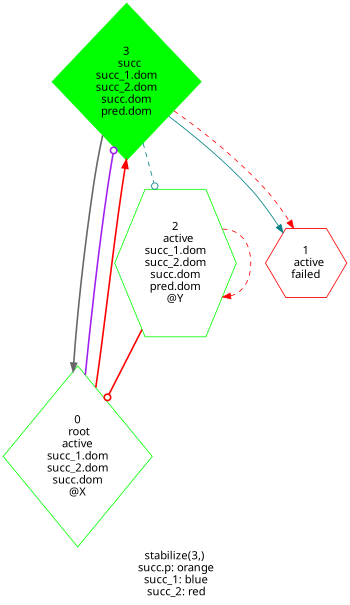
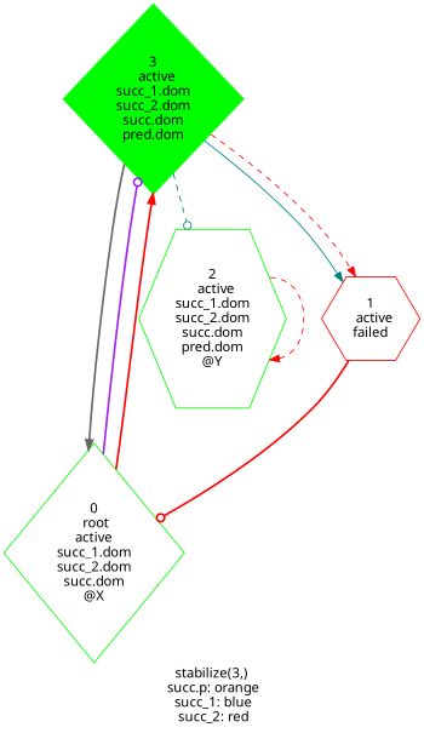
  digraph {
    fontname="Noto Sans"
    label="stabilize(3,)\n succ.p: orange\n succ_1: blue\n succ_2: red"
    node [color=green fontname="Noto Sans" shape=diamond]
    edge [arrowhead=normal color=red fontname="Noto Sans" style=bold]
-   n1 [label="3\n  succ\nsucc_1.dom\nsucc_2.dom\nsucc.dom\npred.dom\n" style=filled]
+   n1 [label="3\n  active\nsucc_1.dom\nsucc_2.dom\nsucc.dom\npred.dom\n" style=filled]
    n2 [label="0\n root\nactive\nsucc_1.dom\nsucc_2.dom\nsucc.dom\n@X\n"]
    n3 [label="2\n  active\nsucc_1.dom\nsucc_2.dom\nsucc.dom\npred.dom\n@Y\n" shape=hexagon]
    n4 [color=red label="1\n  active\nfailed\n" shape=hexagon]
    n1 -> n2 [color=gray40]
    n1 -> n3 [arrowhead=odot color=teal style=dashed]
    n1 -> n4 [color=teal style=solid]
    n1 -> n4 [style=dashed]
    n2 -> n1 [arrowhead=odot color=purple]
    n2 -> n1
-   n3 -> n2 [arrowhead=odot]
+   n4 -> n2 [arrowhead=odot]
    n3 -> n3 [style=dashed]
  }
